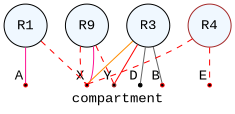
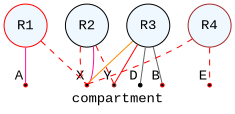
  graph {
    fontname="Courier New"
    label=compartment
    node [color=red fillcolor="#000000" fontname="Courier New" shape=point style=filled]
    edge [arrowhead=vee color=red style=solid]
    1 [xlabel=X]
    2 [color=brown xlabel=Y]
    3 [xlabel=E]
    4 [color=black xlabel=D]
    5 [xlabel=B]
    6 [xlabel=A]
-   n7 [color=black fillcolor="#f0f8ff" label=R1 shape=circle]
-   n8 [color=black fillcolor="#f0f8ff" label=R9 shape=circle]
+   n7 [fillcolor="#f0f8ff" label=R1 shape=circle]
+   n8 [color=black fillcolor="#f0f8ff" label=R2 shape=circle]
    n9 [color=black fillcolor="#f0f8ff" label=R3 shape=circle]
    n10 [color=brown fillcolor="#f0f8ff" label=R4 shape=circle]
    n7 -- 1 [style=dashed]
    n7 -- 6 [color=deeppink]
    n8 -- 1 [style=dashed]
    n8 -- 1 [color=deeppink]
    n8 -- 2 [style=dashed]
    n9 -- 1 [color=darkorange]
    n9 -- 2
    n9 -- 4 [color=gray40]
    n9 -- 5 [color=gray40]
    n10 -- 1 [style=dashed]
    n10 -- 3 [style=dashed]
  }
